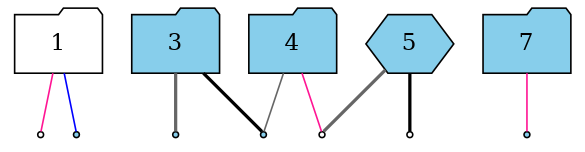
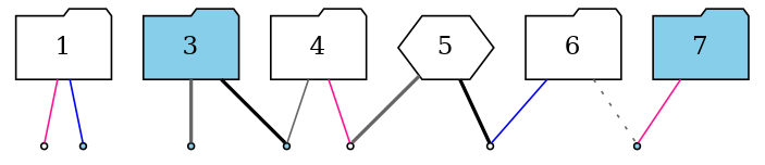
  graph {
    node [fillcolor=skyblue shape=point style=filled]
    edge [color=gray40 style=solid]
    n1 [fillcolor=white label=1 shape=folder]
    factor0 [fillcolor=white]
    factor1
    n4 [label=3 shape=folder]
    factor2
    factor3
-   n7 [label=4 shape=folder]
+   n7 [fillcolor=white label=4 shape=folder]
    factor4 [fillcolor=white]
-   n9 [label=5 shape=hexagon]
+   n9 [fillcolor=white label=5 shape=hexagon]
    factor5 [fillcolor=white]
+   n11 [fillcolor=white label=6 shape=folder]
    factor6
    n13 [label=7 shape=folder]
    n1 -- factor0 [color=deeppink]
    n1 -- factor1 [color=blue]
    n4 -- factor2 [style=bold]
    n4 -- factor3 [color=black style=bold]
    n7 -- factor3
    n7 -- factor4 [color=deeppink]
    n9 -- factor4 [style=bold]
    n9 -- factor5 [color=black style=bold]
+   n11 -- factor5 [color=blue]
+   n11 -- factor6 [style=dotted]
    n13 -- factor6 [color=deeppink]
  }
